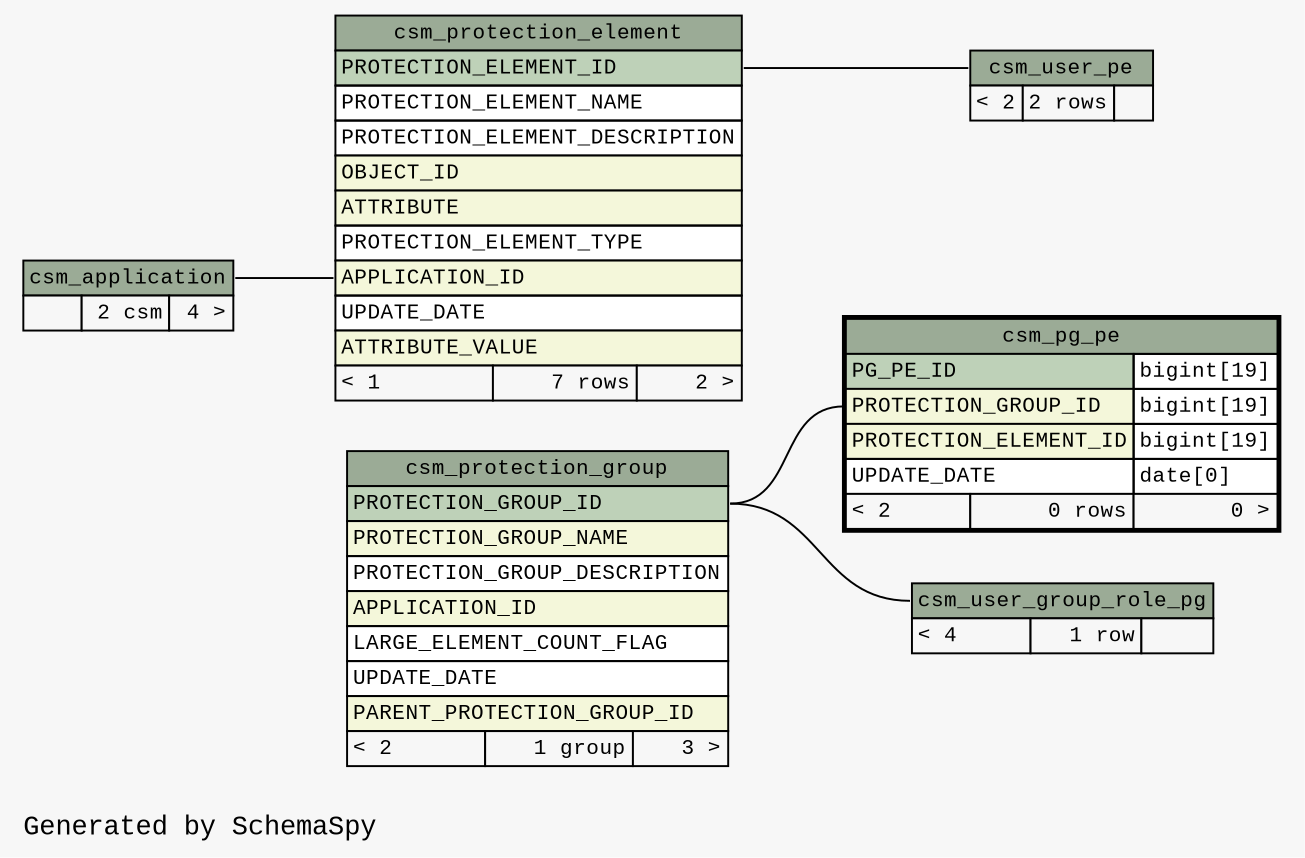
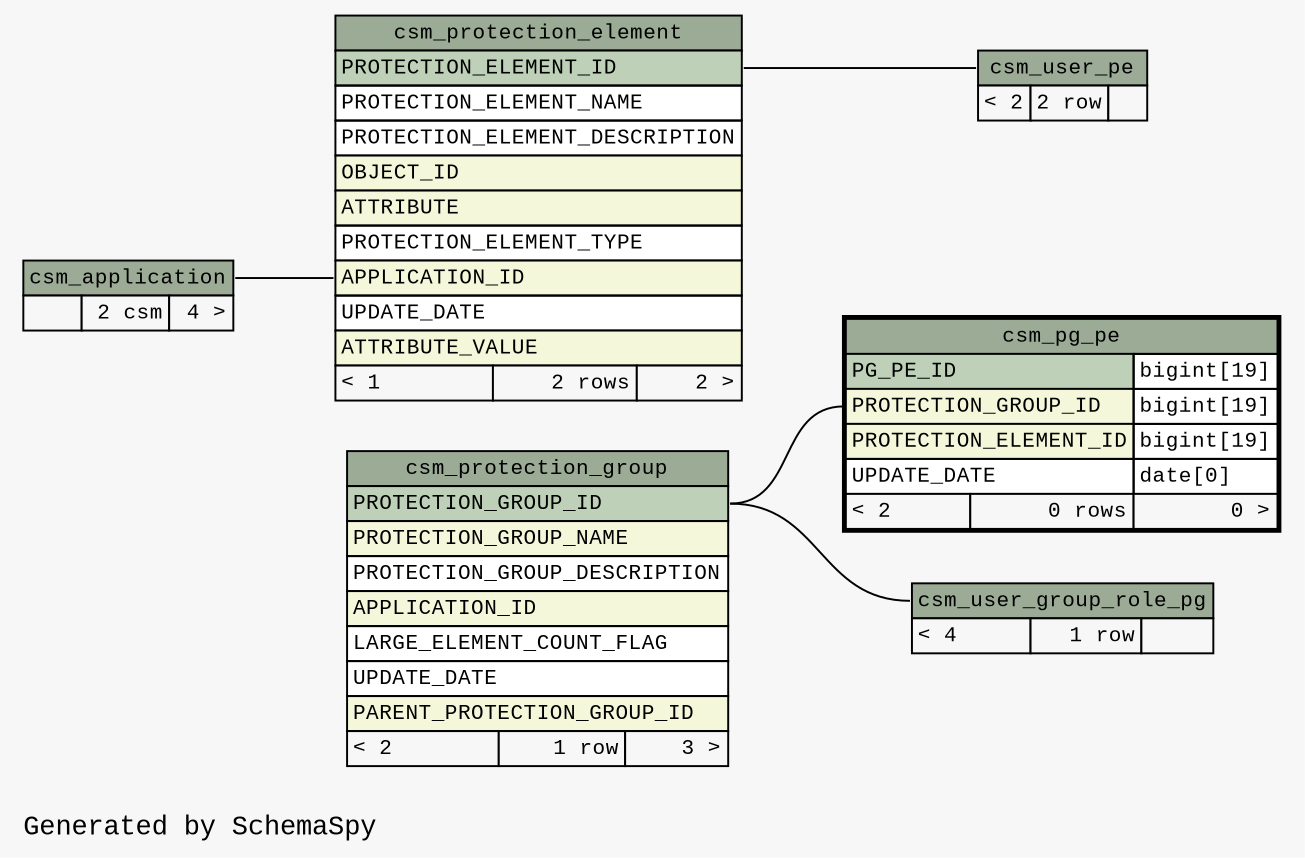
  digraph {
    bgcolor="#f7f7f7"
    fontname="Liberation Mono"
    label="\nGenerated by SchemaSpy"
    labeljust=l
    rankdir=RL
    node [fontname="Liberation Mono" fontsize=11 shape=plaintext]
    edge [arrowhead=none arrowsize=0.8 arrowtail=crowtee fontname="Liberation Mono" headport="PROTECTION_GROUP_ID:e"]
    n1 [label=<     <TABLE BORDER="2" CELLBORDER="1" CELLSPACING="0" BGCOLOR="#ffffff">       <TR><TD PORT="csm_pg_pe.heading" COLSPAN="3" BGCOLOR="#9bab96" ALIGN="CENTER">csm_pg_pe</TD></TR>       <TR><TD PORT="PG_PE_ID" COLSPAN="2" BGCOLOR="#bed1b8" ALIGN="LEFT">PG_PE_ID</TD><TD PORT="PG_PE_ID.type" ALIGN="LEFT">bigint[19]</TD></TR>       <TR><TD PORT="PROTECTION_GROUP_ID" COLSPAN="2" BGCOLOR="#f4f7da" ALIGN="LEFT">PROTECTION_GROUP_ID</TD><TD PORT="PROTECTION_GROUP_ID.type" ALIGN="LEFT">bigint[19]</TD></TR>       <TR><TD PORT="PROTECTION_ELEMENT_ID" COLSPAN="2" BGCOLOR="#f4f7da" ALIGN="LEFT">PROTECTION_ELEMENT_ID</TD><TD PORT="PROTECTION_ELEMENT_ID.type" ALIGN="LEFT">bigint[19]</TD></TR>       <TR><TD PORT="UPDATE_DATE" COLSPAN="2" ALIGN="LEFT">UPDATE_DATE</TD><TD PORT="UPDATE_DATE.type" ALIGN="LEFT">date[0]</TD></TR>       <TR><TD ALIGN="LEFT" BGCOLOR="#f7f7f7">&lt; 2</TD><TD ALIGN="RIGHT" BGCOLOR="#f7f7f7">0 rows</TD><TD ALIGN="RIGHT" BGCOLOR="#f7f7f7">0 &gt;</TD></TR>     </TABLE>>]
-   n2 [label=<     <TABLE BORDER="0" CELLBORDER="1" CELLSPACING="0" BGCOLOR="#ffffff">       <TR><TD PORT="csm_protection_group.heading" COLSPAN="3" BGCOLOR="#9bab96" ALIGN="CENTER">csm_protection_group</TD></TR>       <TR><TD PORT="PROTECTION_GROUP_ID" COLSPAN="3" BGCOLOR="#bed1b8" ALIGN="LEFT">PROTECTION_GROUP_ID</TD></TR>       <TR><TD PORT="PROTECTION_GROUP_NAME" COLSPAN="3" BGCOLOR="#f4f7da" ALIGN="LEFT">PROTECTION_GROUP_NAME</TD></TR>       <TR><TD PORT="PROTECTION_GROUP_DESCRIPTION" COLSPAN="3" ALIGN="LEFT">PROTECTION_GROUP_DESCRIPTION</TD></TR>       <TR><TD PORT="APPLICATION_ID" COLSPAN="3" BGCOLOR="#f4f7da" ALIGN="LEFT">APPLICATION_ID</TD></TR>       <TR><TD PORT="LARGE_ELEMENT_COUNT_FLAG" COLSPAN="3" ALIGN="LEFT">LARGE_ELEMENT_COUNT_FLAG</TD></TR>       <TR><TD PORT="UPDATE_DATE" COLSPAN="3" ALIGN="LEFT">UPDATE_DATE</TD></TR>       <TR><TD PORT="PARENT_PROTECTION_GROUP_ID" COLSPAN="3" BGCOLOR="#f4f7da" ALIGN="LEFT">PARENT_PROTECTION_GROUP_ID</TD></TR>       <TR><TD ALIGN="LEFT" BGCOLOR="#f7f7f7">&lt; 2</TD><TD ALIGN="RIGHT" BGCOLOR="#f7f7f7">1 group</TD><TD ALIGN="RIGHT" BGCOLOR="#f7f7f7">3 &gt;</TD></TR>     </TABLE>>]
-   n3 [label=<     <TABLE BORDER="0" CELLBORDER="1" CELLSPACING="0" BGCOLOR="#ffffff">       <TR><TD PORT="csm_protection_element.heading" COLSPAN="3" BGCOLOR="#9bab96" ALIGN="CENTER">csm_protection_element</TD></TR>       <TR><TD PORT="PROTECTION_ELEMENT_ID" COLSPAN="3" BGCOLOR="#bed1b8" ALIGN="LEFT">PROTECTION_ELEMENT_ID</TD></TR>       <TR><TD PORT="PROTECTION_ELEMENT_NAME" COLSPAN="3" ALIGN="LEFT">PROTECTION_ELEMENT_NAME</TD></TR>       <TR><TD PORT="PROTECTION_ELEMENT_DESCRIPTION" COLSPAN="3" ALIGN="LEFT">PROTECTION_ELEMENT_DESCRIPTION</TD></TR>       <TR><TD PORT="OBJECT_ID" COLSPAN="3" BGCOLOR="#f4f7da" ALIGN="LEFT">OBJECT_ID</TD></TR>       <TR><TD PORT="ATTRIBUTE" COLSPAN="3" BGCOLOR="#f4f7da" ALIGN="LEFT">ATTRIBUTE</TD></TR>       <TR><TD PORT="PROTECTION_ELEMENT_TYPE" COLSPAN="3" ALIGN="LEFT">PROTECTION_ELEMENT_TYPE</TD></TR>       <TR><TD PORT="APPLICATION_ID" COLSPAN="3" BGCOLOR="#f4f7da" ALIGN="LEFT">APPLICATION_ID</TD></TR>       <TR><TD PORT="UPDATE_DATE" COLSPAN="3" ALIGN="LEFT">UPDATE_DATE</TD></TR>       <TR><TD PORT="ATTRIBUTE_VALUE" COLSPAN="3" BGCOLOR="#f4f7da" ALIGN="LEFT">ATTRIBUTE_VALUE</TD></TR>       <TR><TD ALIGN="LEFT" BGCOLOR="#f7f7f7">&lt; 1</TD><TD ALIGN="RIGHT" BGCOLOR="#f7f7f7">7 rows</TD><TD ALIGN="RIGHT" BGCOLOR="#f7f7f7">2 &gt;</TD></TR>     </TABLE>>]
+   n2 [label=<     <TABLE BORDER="0" CELLBORDER="1" CELLSPACING="0" BGCOLOR="#ffffff">       <TR><TD PORT="csm_protection_group.heading" COLSPAN="3" BGCOLOR="#9bab96" ALIGN="CENTER">csm_protection_group</TD></TR>       <TR><TD PORT="PROTECTION_GROUP_ID" COLSPAN="3" BGCOLOR="#bed1b8" ALIGN="LEFT">PROTECTION_GROUP_ID</TD></TR>       <TR><TD PORT="PROTECTION_GROUP_NAME" COLSPAN="3" BGCOLOR="#f4f7da" ALIGN="LEFT">PROTECTION_GROUP_NAME</TD></TR>       <TR><TD PORT="PROTECTION_GROUP_DESCRIPTION" COLSPAN="3" ALIGN="LEFT">PROTECTION_GROUP_DESCRIPTION</TD></TR>       <TR><TD PORT="APPLICATION_ID" COLSPAN="3" BGCOLOR="#f4f7da" ALIGN="LEFT">APPLICATION_ID</TD></TR>       <TR><TD PORT="LARGE_ELEMENT_COUNT_FLAG" COLSPAN="3" ALIGN="LEFT">LARGE_ELEMENT_COUNT_FLAG</TD></TR>       <TR><TD PORT="UPDATE_DATE" COLSPAN="3" ALIGN="LEFT">UPDATE_DATE</TD></TR>       <TR><TD PORT="PARENT_PROTECTION_GROUP_ID" COLSPAN="3" BGCOLOR="#f4f7da" ALIGN="LEFT">PARENT_PROTECTION_GROUP_ID</TD></TR>       <TR><TD ALIGN="LEFT" BGCOLOR="#f7f7f7">&lt; 2</TD><TD ALIGN="RIGHT" BGCOLOR="#f7f7f7">1 row</TD><TD ALIGN="RIGHT" BGCOLOR="#f7f7f7">3 &gt;</TD></TR>     </TABLE>>]
+   n3 [label=<     <TABLE BORDER="0" CELLBORDER="1" CELLSPACING="0" BGCOLOR="#ffffff">       <TR><TD PORT="csm_protection_element.heading" COLSPAN="3" BGCOLOR="#9bab96" ALIGN="CENTER">csm_protection_element</TD></TR>       <TR><TD PORT="PROTECTION_ELEMENT_ID" COLSPAN="3" BGCOLOR="#bed1b8" ALIGN="LEFT">PROTECTION_ELEMENT_ID</TD></TR>       <TR><TD PORT="PROTECTION_ELEMENT_NAME" COLSPAN="3" ALIGN="LEFT">PROTECTION_ELEMENT_NAME</TD></TR>       <TR><TD PORT="PROTECTION_ELEMENT_DESCRIPTION" COLSPAN="3" ALIGN="LEFT">PROTECTION_ELEMENT_DESCRIPTION</TD></TR>       <TR><TD PORT="OBJECT_ID" COLSPAN="3" BGCOLOR="#f4f7da" ALIGN="LEFT">OBJECT_ID</TD></TR>       <TR><TD PORT="ATTRIBUTE" COLSPAN="3" BGCOLOR="#f4f7da" ALIGN="LEFT">ATTRIBUTE</TD></TR>       <TR><TD PORT="PROTECTION_ELEMENT_TYPE" COLSPAN="3" ALIGN="LEFT">PROTECTION_ELEMENT_TYPE</TD></TR>       <TR><TD PORT="APPLICATION_ID" COLSPAN="3" BGCOLOR="#f4f7da" ALIGN="LEFT">APPLICATION_ID</TD></TR>       <TR><TD PORT="UPDATE_DATE" COLSPAN="3" ALIGN="LEFT">UPDATE_DATE</TD></TR>       <TR><TD PORT="ATTRIBUTE_VALUE" COLSPAN="3" BGCOLOR="#f4f7da" ALIGN="LEFT">ATTRIBUTE_VALUE</TD></TR>       <TR><TD ALIGN="LEFT" BGCOLOR="#f7f7f7">&lt; 1</TD><TD ALIGN="RIGHT" BGCOLOR="#f7f7f7">2 rows</TD><TD ALIGN="RIGHT" BGCOLOR="#f7f7f7">2 &gt;</TD></TR>     </TABLE>>]
    n4 [label=<     <TABLE BORDER="0" CELLBORDER="1" CELLSPACING="0" BGCOLOR="#ffffff">       <TR><TD PORT="csm_application.heading" COLSPAN="3" BGCOLOR="#9bab96" ALIGN="CENTER">csm_application</TD></TR>       <TR><TD ALIGN="LEFT" BGCOLOR="#f7f7f7">  </TD><TD ALIGN="RIGHT" BGCOLOR="#f7f7f7">2 csm</TD><TD ALIGN="RIGHT" BGCOLOR="#f7f7f7">4 &gt;</TD></TR>     </TABLE>>]
    n5 [label=<     <TABLE BORDER="0" CELLBORDER="1" CELLSPACING="0" BGCOLOR="#ffffff">       <TR><TD PORT="csm_user_group_role_pg.heading" COLSPAN="3" BGCOLOR="#9bab96" ALIGN="CENTER">csm_user_group_role_pg</TD></TR>       <TR><TD ALIGN="LEFT" BGCOLOR="#f7f7f7">&lt; 4</TD><TD ALIGN="RIGHT" BGCOLOR="#f7f7f7">1 row</TD><TD ALIGN="RIGHT" BGCOLOR="#f7f7f7">  </TD></TR>     </TABLE>>]
-   n6 [label=<     <TABLE BORDER="0" CELLBORDER="1" CELLSPACING="0" BGCOLOR="#ffffff">       <TR><TD PORT="csm_user_pe.heading" COLSPAN="3" BGCOLOR="#9bab96" ALIGN="CENTER">csm_user_pe</TD></TR>       <TR><TD ALIGN="LEFT" BGCOLOR="#f7f7f7">&lt; 2</TD><TD ALIGN="RIGHT" BGCOLOR="#f7f7f7">2 rows</TD><TD ALIGN="RIGHT" BGCOLOR="#f7f7f7">  </TD></TR>     </TABLE>>]
+   n6 [label=<     <TABLE BORDER="0" CELLBORDER="1" CELLSPACING="0" BGCOLOR="#ffffff">       <TR><TD PORT="csm_user_pe.heading" COLSPAN="3" BGCOLOR="#9bab96" ALIGN="CENTER">csm_user_pe</TD></TR>       <TR><TD ALIGN="LEFT" BGCOLOR="#f7f7f7">&lt; 2</TD><TD ALIGN="RIGHT" BGCOLOR="#f7f7f7">2 row</TD><TD ALIGN="RIGHT" BGCOLOR="#f7f7f7">  </TD></TR>     </TABLE>>]
    n1 -> n2 [tailport="PROTECTION_GROUP_ID:w"]
    n3 -> n4 [headport="csm_application.heading:e" tailport="APPLICATION_ID:w"]
    n5 -> n2 [tailport="csm_user_group_role_pg.heading:w"]
    n6 -> n3 [headport="PROTECTION_ELEMENT_ID:e" tailport="csm_user_pe.heading:w"]
  }
